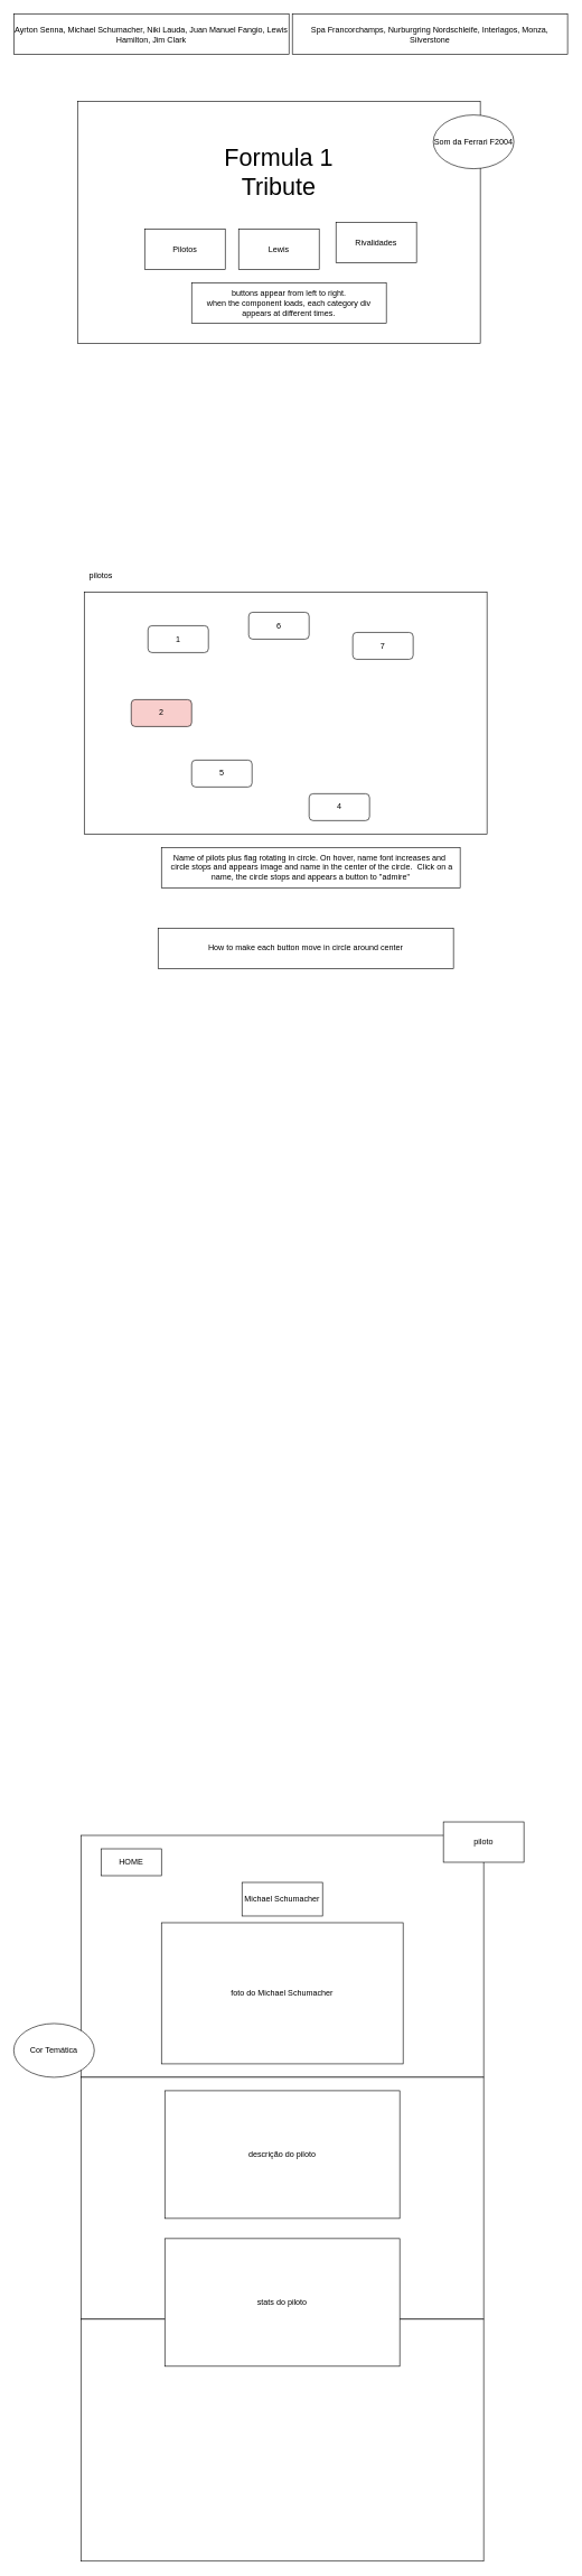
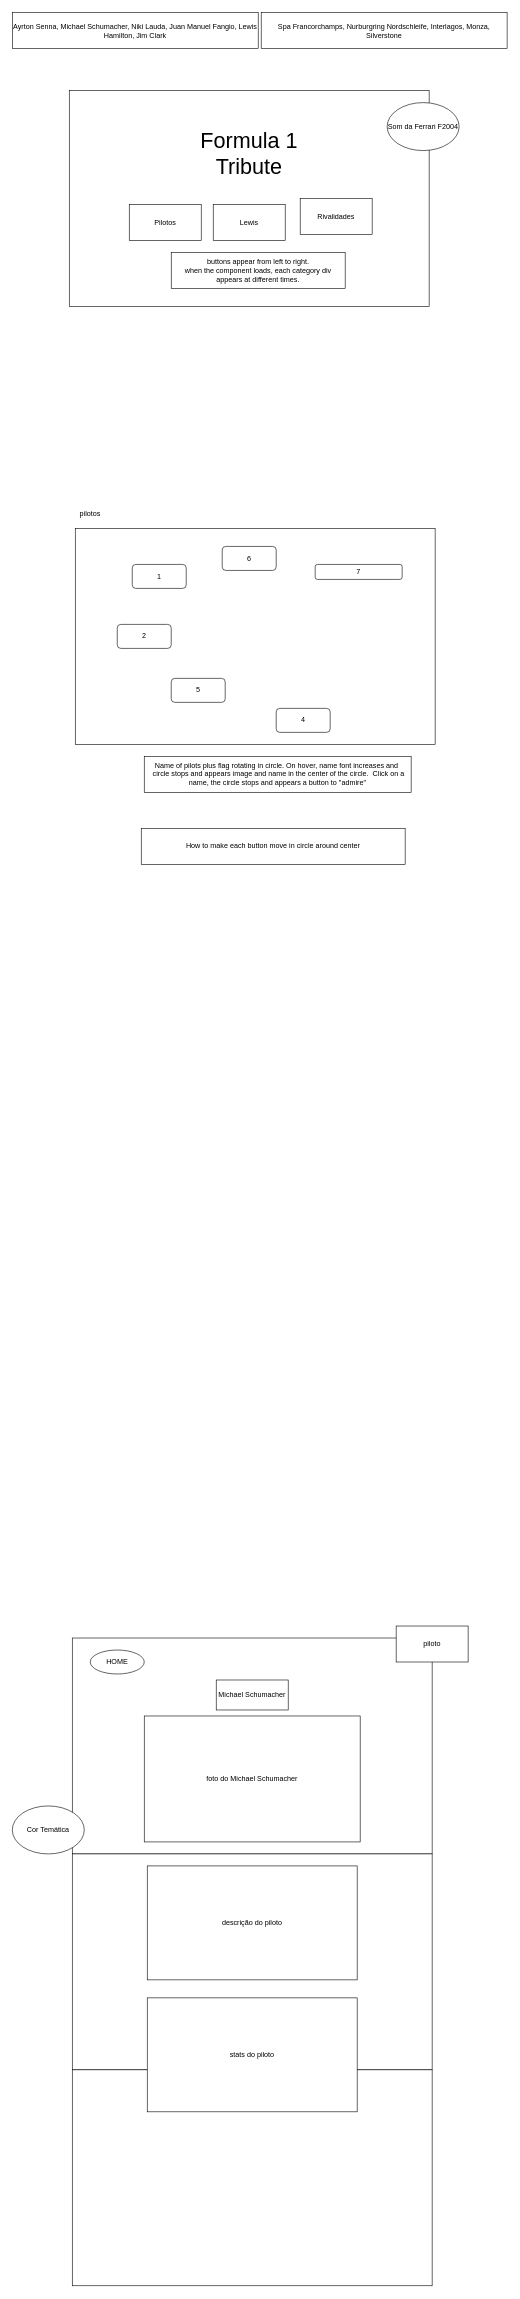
  <mxCell id="0" />
  <mxCell id="1" parent="0" />
  <mxCell id="2" value="Ayrton Senna, Michael Schumacher, Niki Lauda, Juan Manuel Fangio, Lewis Hamilton, Jim Clark" style="rounded=0;whiteSpace=wrap;html=1;" parent="1" vertex="1"><mxGeometry x="20" y="20" width="410" height="60" as="geometry" /></mxCell>
  <mxCell id="3" value="Spa Francorchamps, Nurburgring Nordschleife, Interlagos, Monza, Silverstone" style="rounded=0;whiteSpace=wrap;html=1;" parent="1" vertex="1"><mxGeometry x="435" y="20" width="410" height="60" as="geometry" /></mxCell>
  <mxCell id="4" value="" style="rounded=0;whiteSpace=wrap;html=1;" parent="1" vertex="1"><mxGeometry x="115" y="150" width="600" height="360" as="geometry" /></mxCell>
  <mxCell id="5" value="&lt;font style=&quot;font-size: 36px;&quot;&gt;Formula 1 Tribute&lt;/font&gt;" style="text;html=1;strokeColor=none;fillColor=none;align=center;verticalAlign=middle;whiteSpace=wrap;rounded=0;" parent="1" vertex="1"><mxGeometry x="310" y="210" width="210" height="90" as="geometry" /></mxCell>
  <mxCell id="6" value="" style="rounded=0;whiteSpace=wrap;html=1;" parent="1" vertex="1"><mxGeometry x="120" y="2730" width="600" height="360" as="geometry" /></mxCell>
  <mxCell id="7" value="piloto" style="rounded=0;whiteSpace=wrap;html=1;fontSize=12;" parent="1" vertex="1"><mxGeometry x="660" y="2710" width="120" height="60" as="geometry" /></mxCell>
  <mxCell id="8" value="Cor Temática" style="ellipse;whiteSpace=wrap;html=1;fontSize=12;" parent="1" vertex="1"><mxGeometry x="20" y="3010" width="120" height="80" as="geometry" /></mxCell>
  <mxCell id="9" value="foto do Michael Schumacher" style="rounded=0;whiteSpace=wrap;html=1;fontSize=12;" parent="1" vertex="1"><mxGeometry x="240" y="2860" width="360" height="210" as="geometry" /></mxCell>
  <mxCell id="10" value="" style="rounded=0;whiteSpace=wrap;html=1;" parent="1" vertex="1"><mxGeometry x="120" y="3090" width="600" height="360" as="geometry" /></mxCell>
  <mxCell id="11" value="Michael Schumacher" style="rounded=0;whiteSpace=wrap;html=1;fontSize=12;" parent="1" vertex="1"><mxGeometry x="360" y="2800" width="120" height="50" as="geometry" /></mxCell>
  <mxCell id="12" value="descrição do piloto" style="rounded=0;whiteSpace=wrap;html=1;fontSize=12;" parent="1" vertex="1"><mxGeometry x="245" y="3110" width="350" height="190" as="geometry" /></mxCell>
  <mxCell id="13" value="" style="rounded=0;whiteSpace=wrap;html=1;" parent="1" vertex="1"><mxGeometry x="120" y="3450" width="600" height="360" as="geometry" /></mxCell>
  <mxCell id="14" value="stats do piloto" style="rounded=0;whiteSpace=wrap;html=1;fontSize=12;" parent="1" vertex="1"><mxGeometry x="245" y="3330" width="350" height="190" as="geometry" /></mxCell>
- <mxCell id="15" value="HOME" style="rounded=0;whiteSpace=wrap;html=1;fontSize=12;" parent="1" vertex="1"><mxGeometry x="150" y="2750" width="90" height="40" as="geometry" /></mxCell>
+ <mxCell id="15" value="HOME" style="ellipse;whiteSpace=wrap;html=1;fontSize=12;" parent="1" vertex="1"><mxGeometry x="150" y="2750" width="90" height="40" as="geometry" /></mxCell>
  <mxCell id="16" value="Pilotos" style="rounded=0;whiteSpace=wrap;html=1;fontSize=12;" parent="1" vertex="1"><mxGeometry x="215" y="340" width="120" height="60" as="geometry" /></mxCell>
  <mxCell id="17" value="Lewis" style="rounded=0;whiteSpace=wrap;html=1;fontSize=12;" parent="1" vertex="1"><mxGeometry x="355" y="340" width="120" height="60" as="geometry" /></mxCell>
  <mxCell id="18" value="Rivalidades" style="rounded=0;whiteSpace=wrap;html=1;fontSize=12;" parent="1" vertex="1"><mxGeometry x="500" y="330" width="120" height="60" as="geometry" /></mxCell>
  <mxCell id="19" value="Som da Ferrari F2004" style="ellipse;whiteSpace=wrap;html=1;fontSize=12;" parent="1" vertex="1"><mxGeometry x="645" y="170" width="120" height="80" as="geometry" /></mxCell>
  <mxCell id="20" value="buttons appear from left to right.&lt;br&gt;when the component loads, each category div appears at different times." style="rounded=0;whiteSpace=wrap;html=1;fontSize=12;" parent="1" vertex="1"><mxGeometry x="285" y="420" width="290" height="60" as="geometry" /></mxCell>
  <mxCell id="21" value="" style="rounded=0;whiteSpace=wrap;html=1;" vertex="1" parent="1"><mxGeometry x="125" y="880" width="600" height="360" as="geometry" /></mxCell>
  <mxCell id="22" value="pilotos" style="text;html=1;strokeColor=none;fillColor=none;align=center;verticalAlign=middle;whiteSpace=wrap;rounded=0;" vertex="1" parent="1"><mxGeometry x="120" y="840" width="60" height="30" as="geometry" /></mxCell>
- <mxCell id="23" value="1" style="rounded=1;whiteSpace=wrap;html=1;" vertex="1" parent="1"><mxGeometry x="220" y="930" width="90" height="40" as="geometry" /></mxCell>
- <mxCell id="24" value="2" style="rounded=1;whiteSpace=wrap;html=1;fillColor=#f8cecc;" vertex="1" parent="1"><mxGeometry x="195" y="1040" width="90" height="40" as="geometry" /></mxCell>
+ <mxCell id="23" value="1" style="rounded=1;whiteSpace=wrap;html=1;" vertex="1" parent="1"><mxGeometry x="220" y="940" width="90" height="40" as="geometry" /></mxCell>
+ <mxCell id="24" value="2" style="rounded=1;whiteSpace=wrap;html=1;" vertex="1" parent="1"><mxGeometry x="195" y="1040" width="90" height="40" as="geometry" /></mxCell>
  <mxCell id="25" value="4" style="rounded=1;whiteSpace=wrap;html=1;" vertex="1" parent="1"><mxGeometry x="460" y="1180" width="90" height="40" as="geometry" /></mxCell>
  <mxCell id="26" value="5" style="rounded=1;whiteSpace=wrap;html=1;" vertex="1" parent="1"><mxGeometry x="285" y="1130" width="90" height="40" as="geometry" /></mxCell>
  <mxCell id="27" value="6" style="rounded=1;whiteSpace=wrap;html=1;" vertex="1" parent="1"><mxGeometry x="370" y="910" width="90" height="40" as="geometry" /></mxCell>
- <mxCell id="28" value="7" style="rounded=1;whiteSpace=wrap;html=1;" vertex="1" parent="1"><mxGeometry x="525" y="940" width="90" height="40" as="geometry" /></mxCell>
+ <mxCell id="28" value="7" style="rounded=1;whiteSpace=wrap;html=1;" vertex="1" parent="1"><mxGeometry x="525" y="940" width="145" height="25" as="geometry" /></mxCell>
  <mxCell id="29" value="Name of pilots plus flag rotating in circle. On hover, name font increases and&amp;nbsp; &amp;nbsp;circle stops and appears image and name in the center of the circle.&amp;nbsp; Click on a name, the circle stops and appears a button to &quot;admire&quot;" style="rounded=0;whiteSpace=wrap;html=1;" vertex="1" parent="1"><mxGeometry x="240" y="1260" width="445" height="60" as="geometry" /></mxCell>
  <mxCell id="30" value="How to make each button move in circle around center" style="rounded=0;whiteSpace=wrap;html=1;" vertex="1" parent="1"><mxGeometry x="235" y="1380" width="440" height="60" as="geometry" /></mxCell>
